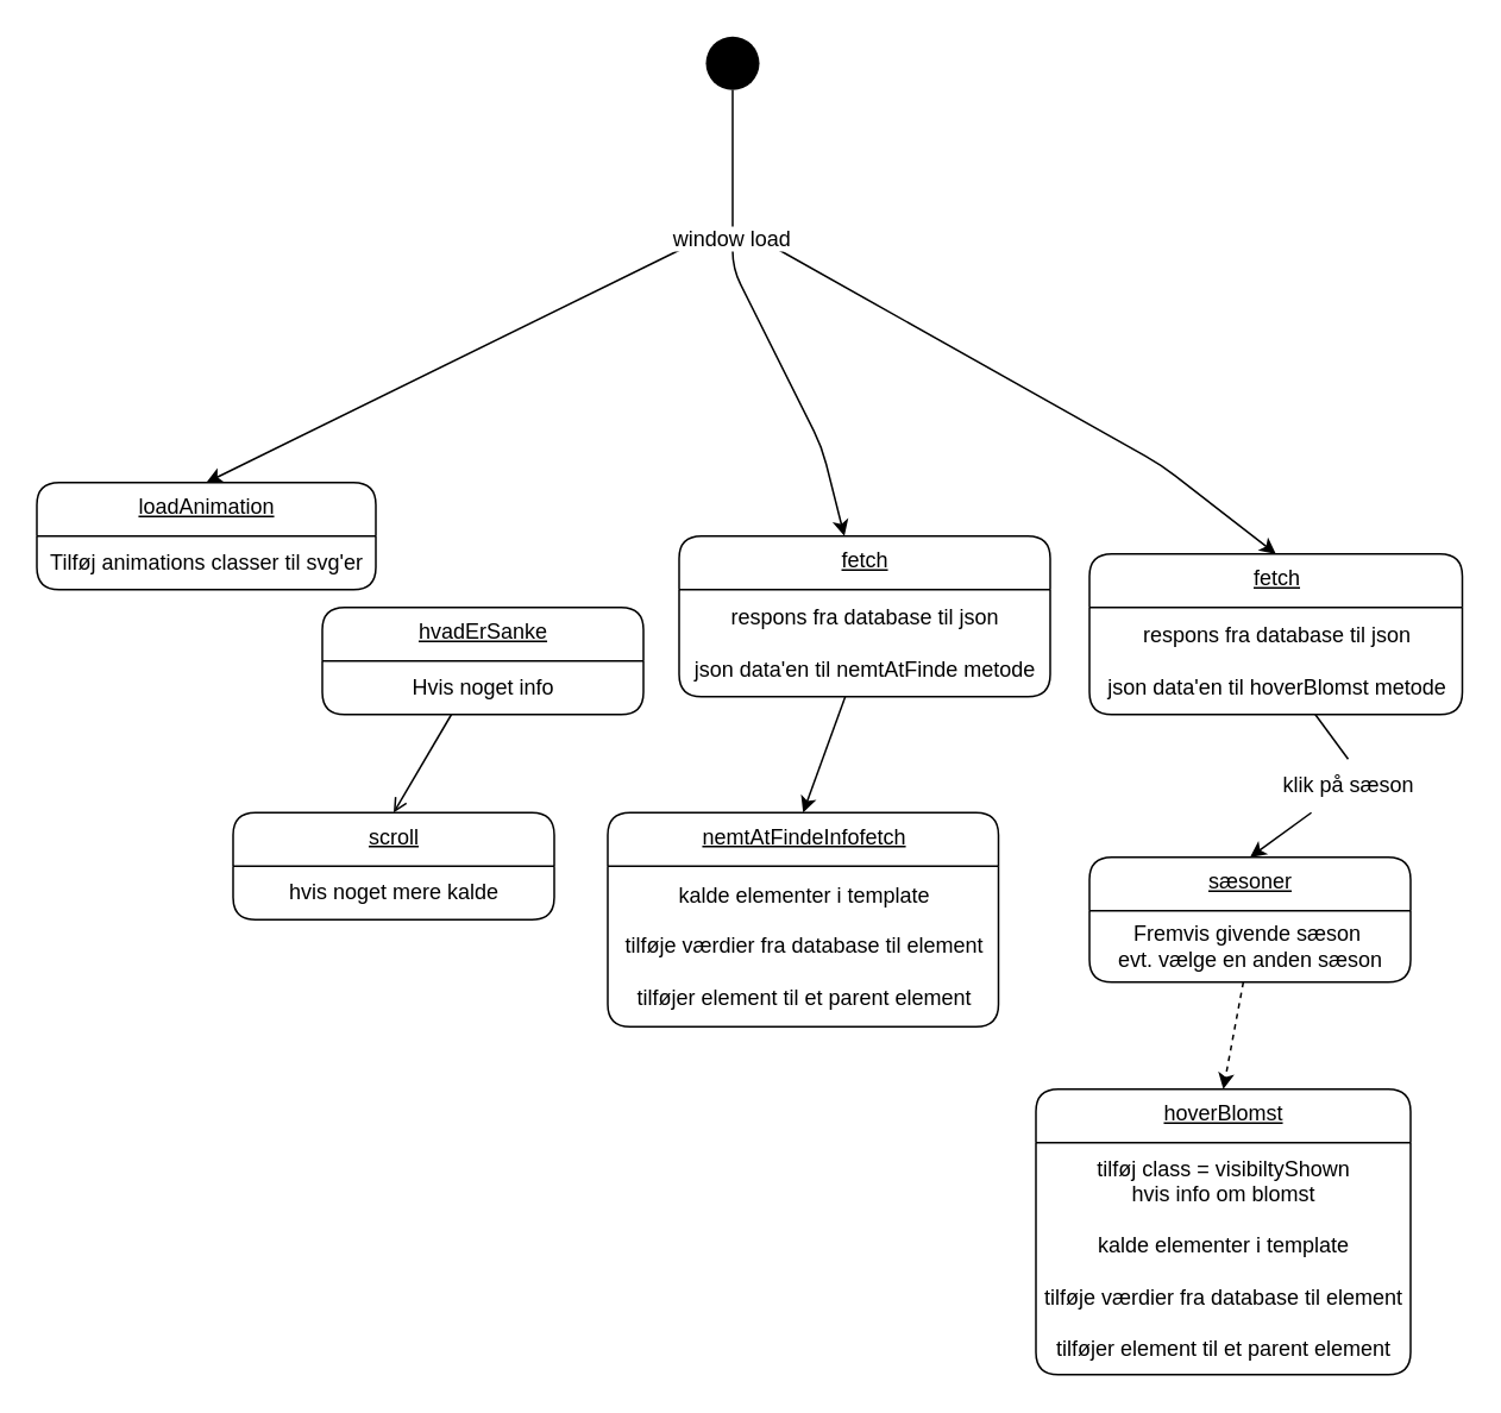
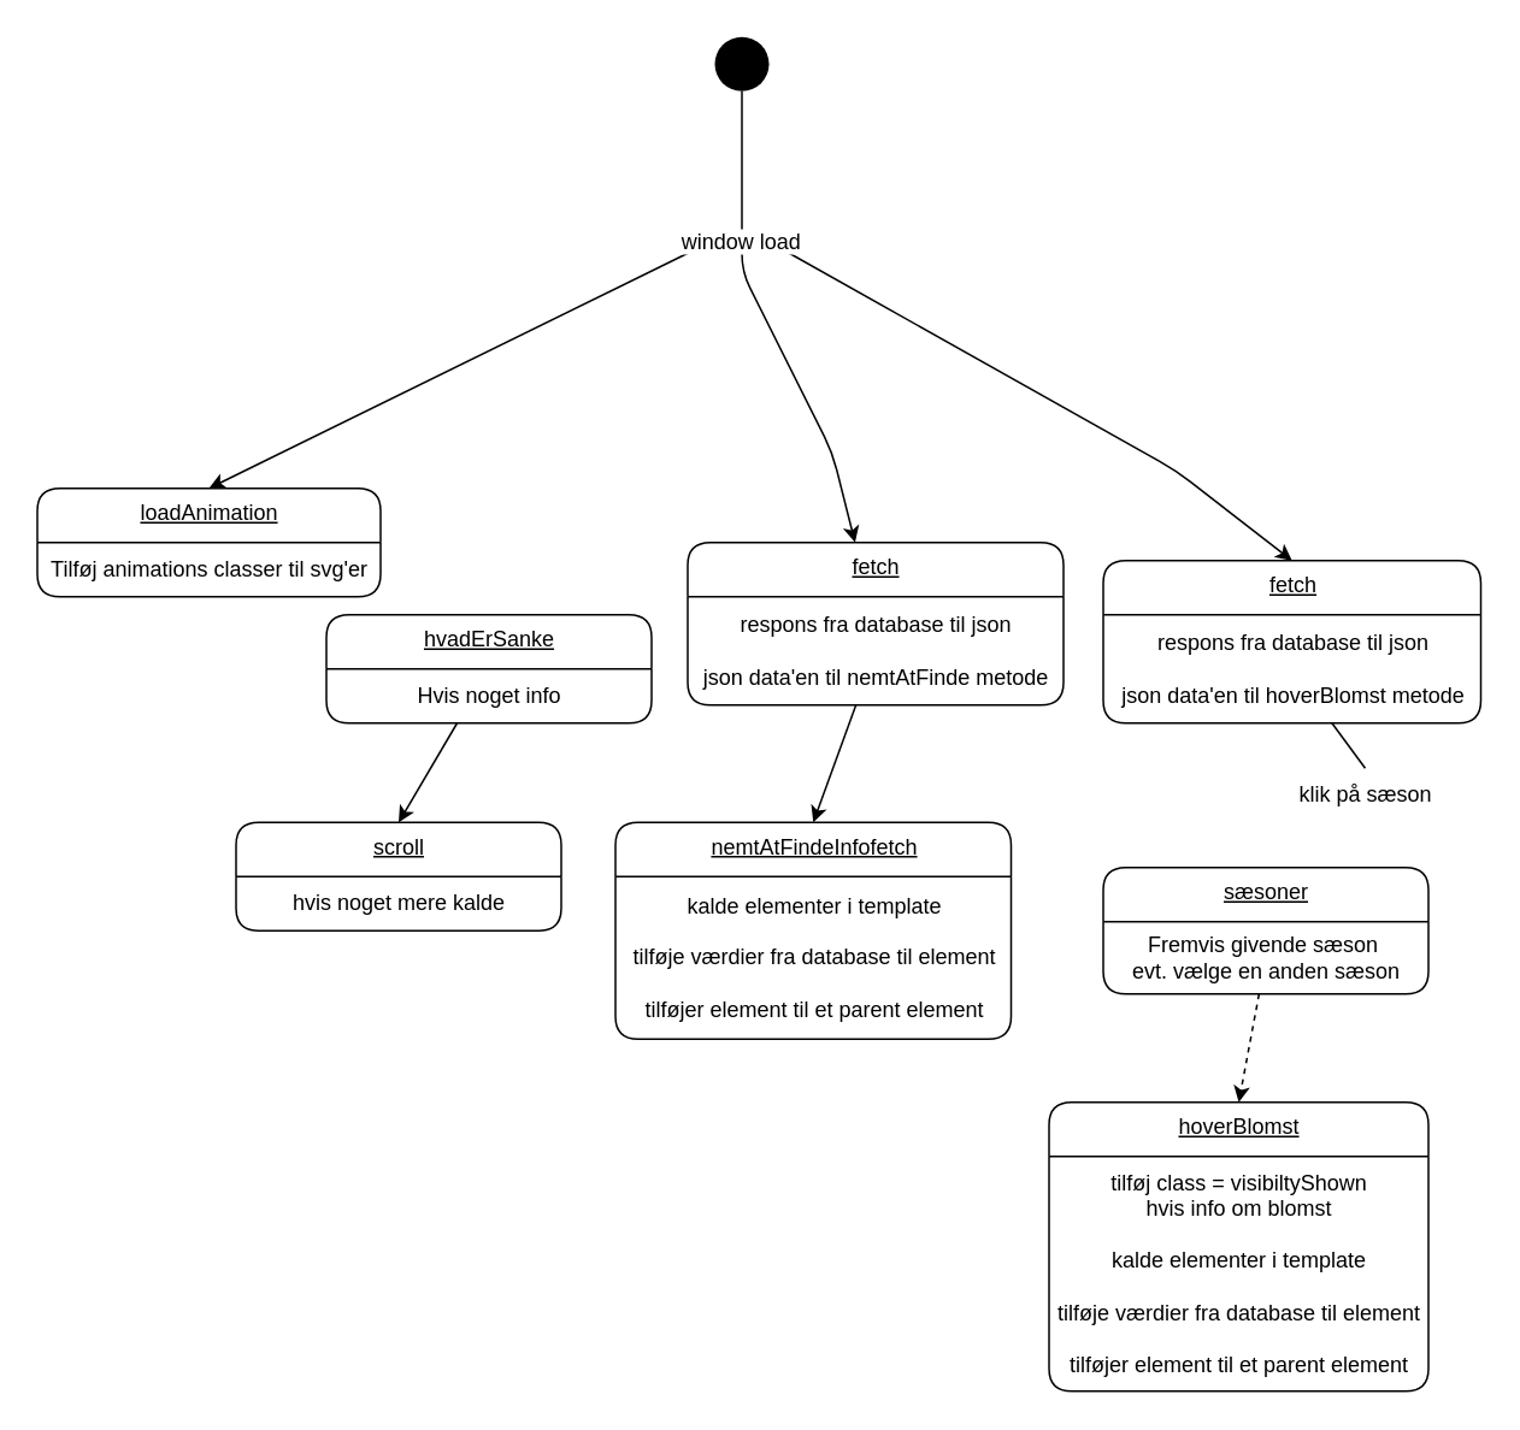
  <mxCell id="0" />
  <mxCell id="1" parent="0" />
  <mxCell id="2" style="edgeStyle=none;html=1;" parent="1" source="3" target="7" edge="1"><mxGeometry relative="1" as="geometry"><mxPoint x="410" y="100" as="targetPoint" /><Array as="points"><mxPoint x="410" y="150" /><mxPoint x="460" y="250" /></Array></mxGeometry></mxCell>
  <mxCell id="3" value="" style="ellipse;fillColor=#000000;strokeColor=none;" parent="1" vertex="1"><mxGeometry x="395" y="20" width="30" height="30" as="geometry" /></mxCell>
  <mxCell id="4" style="edgeStyle=none;html=1;entryX=0.5;entryY=0;entryDx=0;entryDy=0;" parent="1" source="6" target="12" edge="1"><mxGeometry relative="1" as="geometry"><mxPoint x="200" y="230" as="targetPoint" /></mxGeometry></mxCell>
  <mxCell id="5" style="edgeStyle=none;html=1;entryX=0.5;entryY=0;entryDx=0;entryDy=0;" parent="1" source="6" target="19" edge="1"><mxGeometry relative="1" as="geometry"><mxPoint x="620" y="230" as="targetPoint" /><Array as="points"><mxPoint x="650" y="260" /></Array></mxGeometry></mxCell>
  <mxCell id="6" value="&lt;meta charset=&quot;utf-8&quot;&gt;&lt;span style=&quot;color: rgb(0, 0, 0); font-family: Helvetica; font-size: 12px; font-style: normal; font-variant-ligatures: normal; font-variant-caps: normal; font-weight: 400; letter-spacing: normal; orphans: 2; text-align: center; text-indent: 0px; text-transform: none; widows: 2; word-spacing: 0px; -webkit-text-stroke-width: 0px; background-color: rgb(255, 255, 255); text-decoration-thickness: initial; text-decoration-style: initial; text-decoration-color: initial; float: none; display: inline !important;&quot;&gt;window load&lt;/span&gt;" style="text;whiteSpace=wrap;html=1;" parent="1" vertex="1"><mxGeometry x="375" y="120" width="70" height="10" as="geometry" /></mxCell>
  <mxCell id="7" value="fetch" style="swimlane;fontStyle=4;align=center;verticalAlign=top;childLayout=stackLayout;horizontal=1;startSize=30;horizontalStack=0;resizeParent=1;resizeParentMax=0;resizeLast=0;collapsible=0;marginBottom=0;html=1;rounded=1;absoluteArcSize=1;arcSize=25;" parent="1" vertex="1"><mxGeometry x="380" y="300" width="208" height="90" as="geometry" /></mxCell>
  <mxCell id="8" value="respons fra database til json&lt;br&gt;&amp;nbsp;&lt;br&gt;json data'en til nemtAtFinde metode" style="text;html=1;align=center;verticalAlign=middle;resizable=0;points=[];autosize=1;strokeColor=none;fillColor=none;" parent="7" vertex="1"><mxGeometry y="30" width="208" height="60" as="geometry" /></mxCell>
- <mxCell id="9" style="edgeStyle=none;html=1;entryX=0.5;entryY=0;entryDx=0;entryDy=0;endArrow=open;" parent="1" source="10" target="14" edge="1"><mxGeometry relative="1" as="geometry" /></mxCell>
+ <mxCell id="9" style="edgeStyle=none;html=1;entryX=0.5;entryY=0;entryDx=0;entryDy=0;" parent="1" source="10" target="14" edge="1"><mxGeometry relative="1" as="geometry" /></mxCell>
  <mxCell id="10" value="hvadErSanke" style="swimlane;fontStyle=4;align=center;verticalAlign=top;childLayout=stackLayout;horizontal=1;startSize=30;horizontalStack=0;resizeParent=1;resizeParentMax=0;resizeLast=0;collapsible=0;marginBottom=0;html=1;rounded=1;absoluteArcSize=1;arcSize=25;" parent="1" vertex="1"><mxGeometry x="180" y="340" width="180" height="60" as="geometry" /></mxCell>
  <mxCell id="11" value="Hvis noget info" style="text;html=1;align=center;verticalAlign=middle;resizable=0;points=[];autosize=1;strokeColor=none;fillColor=none;" parent="10" vertex="1"><mxGeometry y="30" width="180" height="30" as="geometry" /></mxCell>
  <mxCell id="12" value="loadAnimation" style="swimlane;fontStyle=4;align=center;verticalAlign=top;childLayout=stackLayout;horizontal=1;startSize=30;horizontalStack=0;resizeParent=1;resizeParentMax=0;resizeLast=0;collapsible=0;marginBottom=0;html=1;rounded=1;absoluteArcSize=1;arcSize=25;" parent="1" vertex="1"><mxGeometry x="20" y="270" width="190" height="60" as="geometry" /></mxCell>
  <mxCell id="13" value="Tilføj animations classer til svg'er" style="text;html=1;align=center;verticalAlign=middle;resizable=0;points=[];autosize=1;strokeColor=none;fillColor=none;" parent="12" vertex="1"><mxGeometry y="30" width="190" height="30" as="geometry" /></mxCell>
  <mxCell id="14" value="scroll" style="swimlane;fontStyle=4;align=center;verticalAlign=top;childLayout=stackLayout;horizontal=1;startSize=30;horizontalStack=0;resizeParent=1;resizeParentMax=0;resizeLast=0;collapsible=0;marginBottom=0;html=1;rounded=1;absoluteArcSize=1;arcSize=25;" parent="1" vertex="1"><mxGeometry x="130" y="455" width="180" height="60" as="geometry" /></mxCell>
  <mxCell id="15" value="hvis noget mere kalde" style="text;html=1;align=center;verticalAlign=middle;resizable=0;points=[];autosize=1;strokeColor=none;fillColor=none;" parent="14" vertex="1"><mxGeometry y="30" width="180" height="30" as="geometry" /></mxCell>
  <mxCell id="16" value="nemtAtFindeInfofetch" style="swimlane;fontStyle=4;align=center;verticalAlign=top;childLayout=stackLayout;horizontal=1;startSize=30;horizontalStack=0;resizeParent=1;resizeParentMax=0;resizeLast=0;collapsible=0;marginBottom=0;html=1;rounded=1;absoluteArcSize=1;arcSize=25;" parent="1" vertex="1"><mxGeometry x="340" y="455" width="219" height="120" as="geometry" /></mxCell>
  <mxCell id="17" value="kalde elementer i template&lt;br&gt;&lt;br&gt;tilføje værdier fra database til element&lt;br&gt;&lt;br&gt;tilføjer element til et parent element" style="text;html=1;align=center;verticalAlign=middle;resizable=0;points=[];autosize=1;strokeColor=none;fillColor=none;" parent="16" vertex="1"><mxGeometry y="30" width="219" height="90" as="geometry" /></mxCell>
  <mxCell id="18" style="edgeStyle=none;html=1;entryX=0.5;entryY=0;entryDx=0;entryDy=0;" parent="1" source="8" target="16" edge="1"><mxGeometry relative="1" as="geometry" /></mxCell>
  <mxCell id="19" value="fetch" style="swimlane;fontStyle=4;align=center;verticalAlign=top;childLayout=stackLayout;horizontal=1;startSize=30;horizontalStack=0;resizeParent=1;resizeParentMax=0;resizeLast=0;collapsible=0;marginBottom=0;html=1;rounded=1;absoluteArcSize=1;arcSize=25;" parent="1" vertex="1"><mxGeometry x="610" y="310" width="209" height="90" as="geometry" /></mxCell>
  <mxCell id="20" value="respons fra database til json&lt;br&gt;&amp;nbsp;&lt;br&gt;json data'en til hoverBlomst metode" style="text;html=1;align=center;verticalAlign=middle;resizable=0;points=[];autosize=1;strokeColor=none;fillColor=none;" parent="19" vertex="1"><mxGeometry y="30" width="209" height="60" as="geometry" /></mxCell>
  <mxCell id="21" value="hoverBlomst" style="swimlane;fontStyle=4;align=center;verticalAlign=top;childLayout=stackLayout;horizontal=1;startSize=30;horizontalStack=0;resizeParent=1;resizeParentMax=0;resizeLast=0;collapsible=0;marginBottom=0;html=1;rounded=1;absoluteArcSize=1;arcSize=25;" parent="1" vertex="1"><mxGeometry x="580" y="610" width="210" height="160" as="geometry" /></mxCell>
  <mxCell id="22" value="tilføj class = visibiltyShown&lt;br&gt;hvis info om blomst&lt;br&gt;&lt;br&gt;kalde elementer i template&lt;br style=&quot;border-color: var(--border-color);&quot;&gt;&lt;br style=&quot;border-color: var(--border-color);&quot;&gt;tilføje værdier fra database til element&lt;br style=&quot;border-color: var(--border-color);&quot;&gt;&lt;br style=&quot;border-color: var(--border-color);&quot;&gt;tilføjer element til et parent element" style="text;html=1;align=center;verticalAlign=middle;resizable=0;points=[];autosize=1;strokeColor=none;fillColor=none;" parent="21" vertex="1"><mxGeometry y="30" width="210" height="130" as="geometry" /></mxCell>
  <mxCell id="23" value="sæsoner" style="swimlane;fontStyle=4;align=center;verticalAlign=top;childLayout=stackLayout;horizontal=1;startSize=30;horizontalStack=0;resizeParent=1;resizeParentMax=0;resizeLast=0;collapsible=0;marginBottom=0;html=1;rounded=1;absoluteArcSize=1;arcSize=25;" parent="1" vertex="1"><mxGeometry x="610" y="480" width="180" height="70" as="geometry" /></mxCell>
  <mxCell id="24" value="Fremvis givende sæson&amp;nbsp;&lt;br&gt;evt. vælge en anden sæson" style="text;html=1;align=center;verticalAlign=middle;resizable=0;points=[];autosize=1;strokeColor=none;fillColor=none;" parent="23" vertex="1"><mxGeometry y="30" width="180" height="40" as="geometry" /></mxCell>
- <mxCell id="25" style="edgeStyle=none;html=1;entryX=0.5;entryY=0;entryDx=0;entryDy=0;startArrow=none;" parent="1" source="28" target="23" edge="1"><mxGeometry relative="1" as="geometry" /></mxCell>
  <mxCell id="26" style="edgeStyle=none;html=1;entryX=0.5;entryY=0;entryDx=0;entryDy=0;dashed=1;" parent="1" source="24" target="21" edge="1"><mxGeometry relative="1" as="geometry" /></mxCell>
  <mxCell id="27" value="" style="edgeStyle=none;html=1;entryX=0.5;entryY=0;entryDx=0;entryDy=0;endArrow=none;" parent="1" source="20" target="28" edge="1"><mxGeometry relative="1" as="geometry"><mxPoint x="780" y="360" as="sourcePoint" /><mxPoint x="780" y="430" as="targetPoint" /></mxGeometry></mxCell>
  <mxCell id="28" value="klik på sæson" style="text;html=1;align=center;verticalAlign=middle;resizable=0;points=[];autosize=1;strokeColor=none;fillColor=none;" parent="1" vertex="1"><mxGeometry x="705" y="425" width="100" height="30" as="geometry" /></mxCell>
